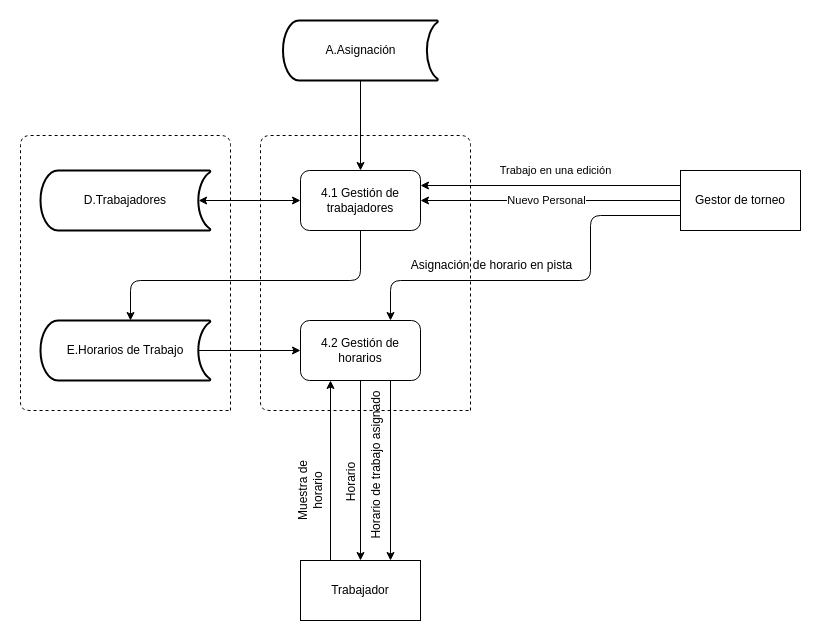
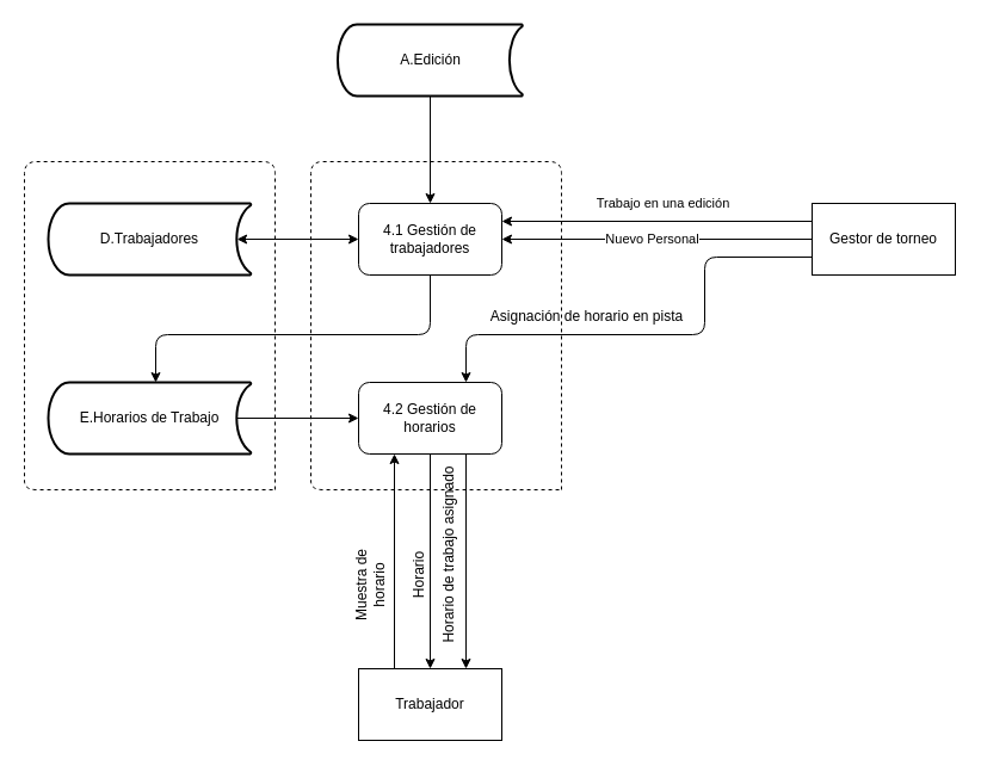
  <mxCell id="0" />
  <mxCell id="1" parent="0" />
  <mxCell id="2" value="Trabajador" style="rounded=0;whiteSpace=wrap;html=1;" parent="1" vertex="1"><mxGeometry x="300" y="560" width="120" height="60" as="geometry" /></mxCell>
  <mxCell id="3" value="Trabajo en una edición" style="endArrow=classic;html=1;exitX=0;exitY=0.25;exitDx=0;exitDy=0;entryX=1;entryY=0.25;entryDx=0;entryDy=0;" parent="1" source="11" target="18" edge="1"><mxGeometry x="-0.037" y="-15" width="50" height="50" relative="1" as="geometry"><mxPoint x="655.53" y="159.8" as="sourcePoint" /><mxPoint x="450" y="185" as="targetPoint" /><mxPoint as="offset" /></mxGeometry></mxCell>
  <mxCell id="4" value="" style="endArrow=classic;html=1;exitX=0;exitY=0.75;exitDx=0;exitDy=0;entryX=0.75;entryY=0;entryDx=0;entryDy=0;" parent="1" source="11" edge="1" target="19"><mxGeometry width="50" height="50" relative="1" as="geometry"><mxPoint x="770" y="215" as="sourcePoint" /><mxPoint x="420" y="215" as="targetPoint" /><Array as="points"><mxPoint x="590" y="215" /><mxPoint x="590" y="280" /><mxPoint x="390" y="280" /></Array></mxGeometry></mxCell>
  <mxCell id="5" value="&lt;div&gt;Asignación de horario en pista&lt;/div&gt;" style="text;html=1;resizable=0;points=[];align=center;verticalAlign=middle;labelBackgroundColor=#ffffff;" parent="4" vertex="1" connectable="0"><mxGeometry x="0.23" y="1" relative="1" as="geometry"><mxPoint x="-12" y="-17" as="offset" /></mxGeometry></mxCell>
  <mxCell id="6" style="edgeStyle=orthogonalEdgeStyle;rounded=0;orthogonalLoop=1;jettySize=auto;html=1;exitX=0.25;exitY=0;exitDx=0;exitDy=0;entryX=0.25;entryY=1;entryDx=0;entryDy=0;" parent="1" source="2" edge="1"><mxGeometry relative="1" as="geometry"><mxPoint x="330" y="380" as="targetPoint" /></mxGeometry></mxCell>
  <mxCell id="7" value="Muestra de horario" style="text;html=1;strokeColor=none;fillColor=none;align=center;verticalAlign=middle;whiteSpace=wrap;rounded=0;rotation=-90;" parent="1" vertex="1"><mxGeometry x="260" y="480" width="100" height="20" as="geometry" /></mxCell>
  <mxCell id="8" value="" style="endArrow=classic;html=1;entryX=0.5;entryY=0;entryDx=0;entryDy=0;exitX=0.5;exitY=1;exitDx=0;exitDy=0;" parent="1" target="2" edge="1"><mxGeometry width="50" height="50" relative="1" as="geometry"><mxPoint x="360" y="380" as="sourcePoint" /><mxPoint x="390" y="533" as="targetPoint" /></mxGeometry></mxCell>
  <mxCell id="9" value="Horario" style="text;html=1;resizable=0;points=[];align=center;verticalAlign=middle;labelBackgroundColor=#ffffff;rotation=-90;" parent="8" vertex="1" connectable="0"><mxGeometry x="0.528" y="-1" relative="1" as="geometry"><mxPoint x="-9" y="-35" as="offset" /></mxGeometry></mxCell>
  <mxCell id="10" value="Nuevo Personal" style="endArrow=classic;html=1;exitX=0;exitY=0.5;exitDx=0;exitDy=0;entryX=1;entryY=0.5;entryDx=0;entryDy=0;" parent="1" source="11" edge="1"><mxGeometry x="0.029" width="50" height="50" relative="1" as="geometry"><mxPoint x="563" y="260" as="sourcePoint" /><mxPoint x="420" y="200" as="targetPoint" /><Array as="points" /><mxPoint as="offset" /></mxGeometry></mxCell>
  <mxCell id="11" value="Gestor de torneo" style="rounded=0;whiteSpace=wrap;html=1;" parent="1" vertex="1"><mxGeometry x="680" y="170" width="120" height="60" as="geometry" /></mxCell>
  <mxCell id="12" value="D.Trabajadores" style="strokeWidth=2;html=1;shape=mxgraph.flowchart.stored_data;whiteSpace=wrap;" parent="1" vertex="1"><mxGeometry x="40" y="170" width="170" height="60" as="geometry" /></mxCell>
  <mxCell id="13" value="" style="endArrow=classic;html=1;exitX=0.75;exitY=1;exitDx=0;exitDy=0;entryX=0.75;entryY=0;entryDx=0;entryDy=0;" parent="1" target="2" edge="1"><mxGeometry width="50" height="50" relative="1" as="geometry"><mxPoint x="390" y="380" as="sourcePoint" /><mxPoint x="570" y="610" as="targetPoint" /><Array as="points" /></mxGeometry></mxCell>
  <mxCell id="14" value="&lt;div&gt;Horario de trabajo asignado&lt;/div&gt;" style="text;html=1;resizable=0;points=[];align=center;verticalAlign=middle;labelBackgroundColor=#ffffff;rotation=-90;" parent="13" vertex="1" connectable="0"><mxGeometry x="-0.309" y="-61" relative="1" as="geometry"><mxPoint x="46" y="24" as="offset" /></mxGeometry></mxCell>
  <mxCell id="15" value="E.Horarios de Trabajo" style="strokeWidth=2;html=1;shape=mxgraph.flowchart.stored_data;whiteSpace=wrap;" parent="1" vertex="1"><mxGeometry x="40" y="320" width="170" height="60" as="geometry" /></mxCell>
  <mxCell id="16" value="" style="endArrow=none;dashed=1;html=1;" parent="1" edge="1"><mxGeometry width="50" height="50" relative="1" as="geometry"><mxPoint x="230" y="410" as="sourcePoint" /><mxPoint x="230" y="410" as="targetPoint" /><Array as="points"><mxPoint x="230" y="135" /><mxPoint x="20" y="135" /><mxPoint x="20" y="385" /><mxPoint x="20" y="410" /></Array></mxGeometry></mxCell>
  <mxCell id="17" value="" style="endArrow=none;dashed=1;html=1;" parent="1" edge="1"><mxGeometry width="50" height="50" relative="1" as="geometry"><mxPoint x="470" y="410" as="sourcePoint" /><mxPoint x="470" y="410" as="targetPoint" /><Array as="points"><mxPoint x="470" y="135" /><mxPoint x="260" y="135" /><mxPoint x="260" y="385" /><mxPoint x="260" y="410" /></Array></mxGeometry></mxCell>
  <mxCell id="18" value="4.1 Gestión de trabajadores" style="rounded=1;whiteSpace=wrap;html=1;" parent="1" vertex="1"><mxGeometry x="300" y="170" width="120" height="60" as="geometry" /></mxCell>
  <mxCell id="19" value="4.2 Gestión de horarios" style="rounded=1;whiteSpace=wrap;html=1;" parent="1" vertex="1"><mxGeometry x="300" y="320" width="120" height="60" as="geometry" /></mxCell>
  <mxCell id="20" value="" style="endArrow=classic;html=1;exitX=0.93;exitY=0.5;exitDx=0;exitDy=0;exitPerimeter=0;entryX=0;entryY=0.5;entryDx=0;entryDy=0;" parent="1" source="15" target="19" edge="1"><mxGeometry width="50" height="50" relative="1" as="geometry"><mxPoint x="140" y="490" as="sourcePoint" /><mxPoint x="190" y="440" as="targetPoint" /></mxGeometry></mxCell>
  <mxCell id="21" value="" style="endArrow=classic;html=1;exitX=0.5;exitY=1;exitDx=0;exitDy=0;" parent="1" source="18" edge="1"><mxGeometry width="50" height="50" relative="1" as="geometry"><mxPoint x="75" y="525" as="sourcePoint" /><mxPoint x="130" y="320" as="targetPoint" /><Array as="points"><mxPoint x="360" y="280" /><mxPoint x="130" y="280" /></Array></mxGeometry></mxCell>
- <mxCell id="22" value="A.Asignación" style="strokeWidth=2;html=1;shape=mxgraph.flowchart.stored_data;whiteSpace=wrap;" parent="1" vertex="1"><mxGeometry x="282.5" y="20" width="155" height="60" as="geometry" /></mxCell>
+ <mxCell id="22" value="A.Edición" style="strokeWidth=2;html=1;shape=mxgraph.flowchart.stored_data;whiteSpace=wrap;" parent="1" vertex="1"><mxGeometry x="282.5" y="20" width="155" height="60" as="geometry" /></mxCell>
  <mxCell id="23" value="" style="endArrow=classic;html=1;exitX=0.5;exitY=1;exitDx=0;exitDy=0;exitPerimeter=0;entryX=0.5;entryY=0;entryDx=0;entryDy=0;" parent="1" source="22" target="18" edge="1"><mxGeometry width="50" height="50" relative="1" as="geometry"><mxPoint x="50" y="690" as="sourcePoint" /><mxPoint x="100" y="640" as="targetPoint" /></mxGeometry></mxCell>
  <mxCell id="24" value="" style="endArrow=classic;startArrow=classic;html=1;entryX=0;entryY=0.5;entryDx=0;entryDy=0;exitX=0.93;exitY=0.5;exitDx=0;exitDy=0;exitPerimeter=0;" parent="1" source="12" target="18" edge="1"><mxGeometry width="50" height="50" relative="1" as="geometry"><mxPoint x="50" y="690" as="sourcePoint" /><mxPoint x="100" y="640" as="targetPoint" /></mxGeometry></mxCell>
